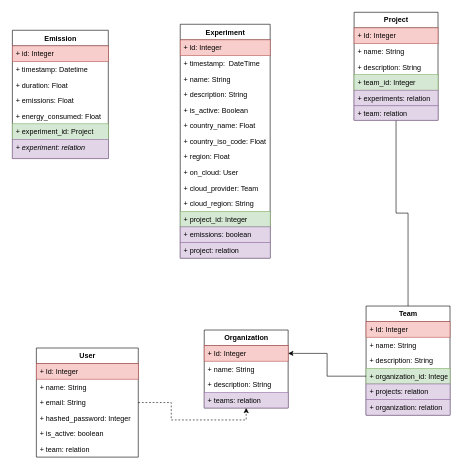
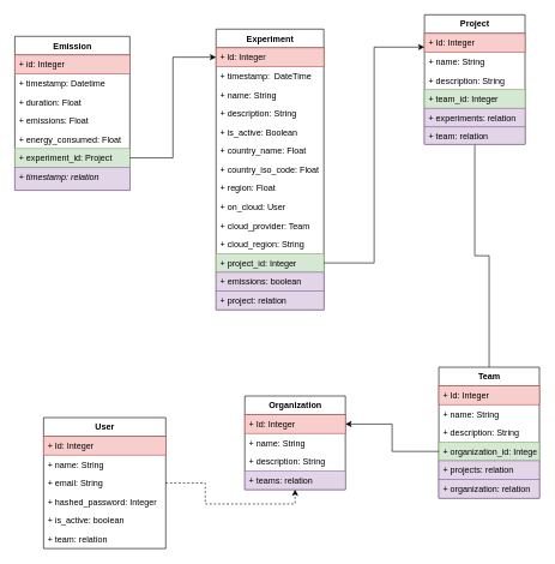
  <mxCell id="0" />
  <mxCell id="1" parent="0" />
  <mxCell id="2" value="Emission" style="swimlane;fontStyle=1;align=center;verticalAlign=top;childLayout=stackLayout;horizontal=1;startSize=26;horizontalStack=0;resizeParent=1;resizeParentMax=0;resizeLast=0;collapsible=1;marginBottom=0;html=1;" parent="1" vertex="1"><mxGeometry x="20" y="50" width="160" height="214" as="geometry" /></mxCell>
  <mxCell id="3" value="+ id: Integer&#10;" style="text;strokeColor=#b85450;fillColor=#f8cecc;align=left;verticalAlign=top;spacingLeft=4;spacingRight=4;overflow=hidden;rotatable=0;points=[[0,0.5],[1,0.5]];portConstraint=eastwest;" parent="2" vertex="1"><mxGeometry y="26" width="160" height="26" as="geometry" /></mxCell>
  <mxCell id="4" value="+ timestamp: Datetime&#10;" style="text;strokeColor=none;fillColor=none;align=left;verticalAlign=top;spacingLeft=4;spacingRight=4;overflow=hidden;rotatable=0;points=[[0,0.5],[1,0.5]];portConstraint=eastwest;" parent="2" vertex="1"><mxGeometry y="52" width="160" height="26" as="geometry" /></mxCell>
  <mxCell id="5" value="+ duration: Float&#10;" style="text;strokeColor=none;fillColor=none;align=left;verticalAlign=top;spacingLeft=4;spacingRight=4;overflow=hidden;rotatable=0;points=[[0,0.5],[1,0.5]];portConstraint=eastwest;" parent="2" vertex="1"><mxGeometry y="78" width="160" height="26" as="geometry" /></mxCell>
  <mxCell id="6" value="+ emissions: Float&#10;" style="text;strokeColor=none;fillColor=none;align=left;verticalAlign=top;spacingLeft=4;spacingRight=4;overflow=hidden;rotatable=0;points=[[0,0.5],[1,0.5]];portConstraint=eastwest;" parent="2" vertex="1"><mxGeometry y="104" width="160" height="26" as="geometry" /></mxCell>
  <mxCell id="7" value="+ energy_consumed: Float&#10;" style="text;strokeColor=none;fillColor=none;align=left;verticalAlign=top;spacingLeft=4;spacingRight=4;overflow=hidden;rotatable=0;points=[[0,0.5],[1,0.5]];portConstraint=eastwest;" parent="2" vertex="1"><mxGeometry y="130" width="160" height="26" as="geometry" /></mxCell>
  <mxCell id="8" value="+ experiment_id: Project&#10;" style="text;strokeColor=#82b366;fillColor=#d5e8d4;align=left;verticalAlign=top;spacingLeft=4;spacingRight=4;overflow=hidden;rotatable=0;points=[[0,0.5],[1,0.5]];portConstraint=eastwest;" parent="2" vertex="1"><mxGeometry y="156" width="160" height="26" as="geometry" /></mxCell>
- <mxCell id="9" value="+ experiment: relation&#10;" style="text;strokeColor=#9673a6;fillColor=#e1d5e7;align=left;verticalAlign=top;spacingLeft=4;spacingRight=4;overflow=hidden;rotatable=0;points=[[0,0.5],[1,0.5]];portConstraint=eastwest;fontStyle=2" parent="2" vertex="1"><mxGeometry y="182" width="160" height="32" as="geometry" /></mxCell>
+ <mxCell id="9" value="+ timestamp: relation&#10;" style="text;strokeColor=#9673a6;fillColor=#e1d5e7;align=left;verticalAlign=top;spacingLeft=4;spacingRight=4;overflow=hidden;rotatable=0;points=[[0,0.5],[1,0.5]];portConstraint=eastwest;fontStyle=2" parent="2" vertex="1"><mxGeometry y="182" width="160" height="32" as="geometry" /></mxCell>
  <mxCell id="10" value="Experiment" style="swimlane;fontStyle=1;align=center;verticalAlign=top;childLayout=stackLayout;horizontal=1;startSize=26;horizontalStack=0;resizeParent=1;resizeParentMax=0;resizeLast=0;collapsible=1;marginBottom=0;html=1;" parent="1" vertex="1"><mxGeometry x="300" y="40" width="150" height="390" as="geometry"><mxRectangle x="320" y="227" width="100" height="26" as="alternateBounds" /></mxGeometry></mxCell>
  <mxCell id="11" value="+ ld: Integer" style="text;strokeColor=#b85450;fillColor=#f8cecc;align=left;verticalAlign=top;spacingLeft=4;spacingRight=4;overflow=hidden;rotatable=0;points=[[0,0.5],[1,0.5]];portConstraint=eastwest;" parent="10" vertex="1"><mxGeometry y="26" width="150" height="26" as="geometry" /></mxCell>
  <mxCell id="12" value="+ timestamp:  DateTime" style="text;strokeColor=none;fillColor=none;align=left;verticalAlign=top;spacingLeft=4;spacingRight=4;overflow=hidden;rotatable=0;points=[[0,0.5],[1,0.5]];portConstraint=eastwest;" parent="10" vertex="1"><mxGeometry y="52" width="150" height="26" as="geometry" /></mxCell>
  <mxCell id="13" value="+ name: String" style="text;strokeColor=none;fillColor=none;align=left;verticalAlign=top;spacingLeft=4;spacingRight=4;overflow=hidden;rotatable=0;points=[[0,0.5],[1,0.5]];portConstraint=eastwest;" parent="10" vertex="1"><mxGeometry y="78" width="150" height="26" as="geometry" /></mxCell>
  <mxCell id="14" value="+ description: String" style="text;strokeColor=none;fillColor=none;align=left;verticalAlign=top;spacingLeft=4;spacingRight=4;overflow=hidden;rotatable=0;points=[[0,0.5],[1,0.5]];portConstraint=eastwest;" parent="10" vertex="1"><mxGeometry y="104" width="150" height="26" as="geometry" /></mxCell>
  <mxCell id="15" value="+ is_active: Boolean" style="text;strokeColor=none;fillColor=none;align=left;verticalAlign=top;spacingLeft=4;spacingRight=4;overflow=hidden;rotatable=0;points=[[0,0.5],[1,0.5]];portConstraint=eastwest;" parent="10" vertex="1"><mxGeometry y="130" width="150" height="26" as="geometry" /></mxCell>
  <mxCell id="16" value="+ country_name: Float" style="text;strokeColor=none;fillColor=none;align=left;verticalAlign=top;spacingLeft=4;spacingRight=4;overflow=hidden;rotatable=0;points=[[0,0.5],[1,0.5]];portConstraint=eastwest;" vertex="1" parent="10"><mxGeometry y="156" width="150" height="26" as="geometry" /></mxCell>
  <mxCell id="17" value="+ country_iso_code: Float" style="text;strokeColor=none;fillColor=none;align=left;verticalAlign=top;spacingLeft=4;spacingRight=4;overflow=hidden;rotatable=0;points=[[0,0.5],[1,0.5]];portConstraint=eastwest;" vertex="1" parent="10"><mxGeometry y="182" width="150" height="26" as="geometry" /></mxCell>
  <mxCell id="18" value="+ region: Float" style="text;strokeColor=none;fillColor=none;align=left;verticalAlign=top;spacingLeft=4;spacingRight=4;overflow=hidden;rotatable=0;points=[[0,0.5],[1,0.5]];portConstraint=eastwest;" vertex="1" parent="10"><mxGeometry y="208" width="150" height="26" as="geometry" /></mxCell>
  <mxCell id="19" value="+ on_cloud: User" style="text;strokeColor=none;fillColor=none;align=left;verticalAlign=top;spacingLeft=4;spacingRight=4;overflow=hidden;rotatable=0;points=[[0,0.5],[1,0.5]];portConstraint=eastwest;" vertex="1" parent="10"><mxGeometry y="234" width="150" height="26" as="geometry" /></mxCell>
  <mxCell id="20" value="+ cloud_provider: Team" style="text;strokeColor=none;fillColor=none;align=left;verticalAlign=top;spacingLeft=4;spacingRight=4;overflow=hidden;rotatable=0;points=[[0,0.5],[1,0.5]];portConstraint=eastwest;" vertex="1" parent="10"><mxGeometry y="260" width="150" height="26" as="geometry" /></mxCell>
  <mxCell id="21" value="+ cloud_region: String" style="text;strokeColor=none;fillColor=none;align=left;verticalAlign=top;spacingLeft=4;spacingRight=4;overflow=hidden;rotatable=0;points=[[0,0.5],[1,0.5]];portConstraint=eastwest;" vertex="1" parent="10"><mxGeometry y="286" width="150" height="26" as="geometry" /></mxCell>
  <mxCell id="22" value="+ project_id: Integer" style="text;strokeColor=#82b366;fillColor=#d5e8d4;align=left;verticalAlign=top;spacingLeft=4;spacingRight=4;overflow=hidden;rotatable=0;points=[[0,0.5],[1,0.5]];portConstraint=eastwest;" parent="10" vertex="1"><mxGeometry y="312" width="150" height="26" as="geometry" /></mxCell>
  <mxCell id="23" value="+ emissions: boolean" style="text;strokeColor=#9673a6;fillColor=#e1d5e7;align=left;verticalAlign=top;spacingLeft=4;spacingRight=4;overflow=hidden;rotatable=0;points=[[0,0.5],[1,0.5]];portConstraint=eastwest;" parent="10" vertex="1"><mxGeometry y="338" width="150" height="26" as="geometry" /></mxCell>
  <mxCell id="24" value="+ project: relation" style="text;strokeColor=#9673a6;fillColor=#e1d5e7;align=left;verticalAlign=top;spacingLeft=4;spacingRight=4;overflow=hidden;rotatable=0;points=[[0,0.5],[1,0.5]];portConstraint=eastwest;" parent="10" vertex="1"><mxGeometry y="364" width="150" height="26" as="geometry" /></mxCell>
  <mxCell id="25" style="edgeStyle=orthogonalEdgeStyle;rounded=0;orthogonalLoop=1;jettySize=auto;html=1;endArrow=none;" edge="1" parent="1" source="26" target="33"><mxGeometry relative="1" as="geometry" /></mxCell>
  <mxCell id="26" value="&lt;b&gt;Project&lt;/b&gt;" style="swimlane;fontStyle=0;childLayout=stackLayout;horizontal=1;startSize=26;fillColor=none;horizontalStack=0;resizeParent=1;resizeParentMax=0;resizeLast=0;collapsible=1;marginBottom=0;html=1;" parent="1" vertex="1"><mxGeometry x="590" y="20" width="140" height="180" as="geometry"><mxRectangle x="620" y="240" width="90" height="26" as="alternateBounds" /></mxGeometry></mxCell>
  <mxCell id="27" value="+ Id: Integer" style="text;strokeColor=#b85450;fillColor=#f8cecc;align=left;verticalAlign=top;spacingLeft=4;spacingRight=4;overflow=hidden;rotatable=0;points=[[0,0.5],[1,0.5]];portConstraint=eastwest;" parent="26" vertex="1"><mxGeometry y="26" width="140" height="26" as="geometry" /></mxCell>
  <mxCell id="28" value="+ name: String" style="text;strokeColor=none;fillColor=none;align=left;verticalAlign=top;spacingLeft=4;spacingRight=4;overflow=hidden;rotatable=0;points=[[0,0.5],[1,0.5]];portConstraint=eastwest;" parent="26" vertex="1"><mxGeometry y="52" width="140" height="26" as="geometry" /></mxCell>
  <mxCell id="29" value="+ description: String" style="text;strokeColor=none;fillColor=none;align=left;verticalAlign=top;spacingLeft=4;spacingRight=4;overflow=hidden;rotatable=0;points=[[0,0.5],[1,0.5]];portConstraint=eastwest;" parent="26" vertex="1"><mxGeometry y="78" width="140" height="26" as="geometry" /></mxCell>
  <mxCell id="30" value="+ team_id: Integer" style="text;strokeColor=#82b366;fillColor=#d5e8d4;align=left;verticalAlign=top;spacingLeft=4;spacingRight=4;overflow=hidden;rotatable=0;points=[[0,0.5],[1,0.5]];portConstraint=eastwest;" parent="26" vertex="1"><mxGeometry y="104" width="140" height="26" as="geometry" /></mxCell>
  <mxCell id="31" value="+ experiments: relation" style="text;strokeColor=#9673a6;fillColor=#e1d5e7;align=left;verticalAlign=top;spacingLeft=4;spacingRight=4;overflow=hidden;rotatable=0;points=[[0,0.5],[1,0.5]];portConstraint=eastwest;" parent="26" vertex="1"><mxGeometry y="130" width="140" height="26" as="geometry" /></mxCell>
  <mxCell id="32" value="+ team: relation" style="text;strokeColor=#9673a6;fillColor=#e1d5e7;align=left;verticalAlign=top;spacingLeft=4;spacingRight=4;overflow=hidden;rotatable=0;points=[[0,0.5],[1,0.5]];portConstraint=eastwest;" parent="26" vertex="1"><mxGeometry y="156" width="140" height="24" as="geometry" /></mxCell>
  <mxCell id="33" value="&lt;b&gt;Team&lt;/b&gt;" style="swimlane;fontStyle=0;childLayout=stackLayout;horizontal=1;startSize=26;fillColor=none;horizontalStack=0;resizeParent=1;resizeParentMax=0;resizeLast=0;collapsible=1;marginBottom=0;html=1;" parent="1" vertex="1"><mxGeometry x="610" y="510" width="140" height="182" as="geometry"><mxRectangle x="620" y="240" width="90" height="26" as="alternateBounds" /></mxGeometry></mxCell>
  <mxCell id="34" value="+ Id: Integer" style="text;strokeColor=#b85450;fillColor=#f8cecc;align=left;verticalAlign=top;spacingLeft=4;spacingRight=4;overflow=hidden;rotatable=0;points=[[0,0.5],[1,0.5]];portConstraint=eastwest;" parent="33" vertex="1"><mxGeometry y="26" width="140" height="26" as="geometry" /></mxCell>
  <mxCell id="35" value="+ name: String" style="text;strokeColor=none;fillColor=none;align=left;verticalAlign=top;spacingLeft=4;spacingRight=4;overflow=hidden;rotatable=0;points=[[0,0.5],[1,0.5]];portConstraint=eastwest;" parent="33" vertex="1"><mxGeometry y="52" width="140" height="26" as="geometry" /></mxCell>
  <mxCell id="36" value="+ description: String" style="text;strokeColor=none;fillColor=none;align=left;verticalAlign=top;spacingLeft=4;spacingRight=4;overflow=hidden;rotatable=0;points=[[0,0.5],[1,0.5]];portConstraint=eastwest;" parent="33" vertex="1"><mxGeometry y="78" width="140" height="26" as="geometry" /></mxCell>
  <mxCell id="37" value="+ organization_id: Integer" style="text;strokeColor=#82b366;fillColor=#d5e8d4;align=left;verticalAlign=top;spacingLeft=4;spacingRight=4;overflow=hidden;rotatable=0;points=[[0,0.5],[1,0.5]];portConstraint=eastwest;" parent="33" vertex="1"><mxGeometry y="104" width="140" height="26" as="geometry" /></mxCell>
  <mxCell id="38" value="+ projects: relation" style="text;strokeColor=#9673a6;fillColor=#e1d5e7;align=left;verticalAlign=top;spacingLeft=4;spacingRight=4;overflow=hidden;rotatable=0;points=[[0,0.5],[1,0.5]];portConstraint=eastwest;" parent="33" vertex="1"><mxGeometry y="130" width="140" height="26" as="geometry" /></mxCell>
  <mxCell id="39" value="+ organization: relation" style="text;strokeColor=#9673a6;fillColor=#e1d5e7;align=left;verticalAlign=top;spacingLeft=4;spacingRight=4;overflow=hidden;rotatable=0;points=[[0,0.5],[1,0.5]];portConstraint=eastwest;" parent="33" vertex="1"><mxGeometry y="156" width="140" height="26" as="geometry" /></mxCell>
  <mxCell id="40" value="&lt;b&gt;Organization&lt;/b&gt;" style="swimlane;fontStyle=0;childLayout=stackLayout;horizontal=1;startSize=26;fillColor=none;horizontalStack=0;resizeParent=1;resizeParentMax=0;resizeLast=0;collapsible=1;marginBottom=0;html=1;" parent="1" vertex="1"><mxGeometry x="340" y="550" width="140" height="130" as="geometry"><mxRectangle x="620" y="240" width="90" height="26" as="alternateBounds" /></mxGeometry></mxCell>
  <mxCell id="41" value="+ Id: Integer" style="text;strokeColor=#b85450;fillColor=#f8cecc;align=left;verticalAlign=top;spacingLeft=4;spacingRight=4;overflow=hidden;rotatable=0;points=[[0,0.5],[1,0.5]];portConstraint=eastwest;" parent="40" vertex="1"><mxGeometry y="26" width="140" height="26" as="geometry" /></mxCell>
  <mxCell id="42" value="+ name: String" style="text;strokeColor=none;fillColor=none;align=left;verticalAlign=top;spacingLeft=4;spacingRight=4;overflow=hidden;rotatable=0;points=[[0,0.5],[1,0.5]];portConstraint=eastwest;" parent="40" vertex="1"><mxGeometry y="52" width="140" height="26" as="geometry" /></mxCell>
  <mxCell id="43" value="+ description: String" style="text;strokeColor=none;fillColor=none;align=left;verticalAlign=top;spacingLeft=4;spacingRight=4;overflow=hidden;rotatable=0;points=[[0,0.5],[1,0.5]];portConstraint=eastwest;" parent="40" vertex="1"><mxGeometry y="78" width="140" height="26" as="geometry" /></mxCell>
  <mxCell id="44" value="+ teams: relation" style="text;strokeColor=#9673a6;fillColor=#e1d5e7;align=left;verticalAlign=top;spacingLeft=4;spacingRight=4;overflow=hidden;rotatable=0;points=[[0,0.5],[1,0.5]];portConstraint=eastwest;" parent="40" vertex="1"><mxGeometry y="104" width="140" height="26" as="geometry" /></mxCell>
  <mxCell id="45" style="edgeStyle=orthogonalEdgeStyle;rounded=0;orthogonalLoop=1;jettySize=auto;html=1;entryX=0.5;entryY=1;entryDx=0;entryDy=0;dashed=1;" edge="1" parent="1" source="46" target="40"><mxGeometry relative="1" as="geometry" /></mxCell>
  <mxCell id="46" value="&lt;b&gt;User&lt;/b&gt;" style="swimlane;fontStyle=0;childLayout=stackLayout;horizontal=1;startSize=26;fillColor=none;horizontalStack=0;resizeParent=1;resizeParentMax=0;resizeLast=0;collapsible=1;marginBottom=0;html=1;" parent="1" vertex="1"><mxGeometry x="60" y="580" width="170" height="182" as="geometry"><mxRectangle x="620" y="240" width="90" height="26" as="alternateBounds" /></mxGeometry></mxCell>
  <mxCell id="47" value="+ Id: Integer" style="text;strokeColor=#b85450;fillColor=#f8cecc;align=left;verticalAlign=top;spacingLeft=4;spacingRight=4;overflow=hidden;rotatable=0;points=[[0,0.5],[1,0.5]];portConstraint=eastwest;" parent="46" vertex="1"><mxGeometry y="26" width="170" height="26" as="geometry" /></mxCell>
  <mxCell id="48" value="+ name: String" style="text;strokeColor=none;fillColor=none;align=left;verticalAlign=top;spacingLeft=4;spacingRight=4;overflow=hidden;rotatable=0;points=[[0,0.5],[1,0.5]];portConstraint=eastwest;" parent="46" vertex="1"><mxGeometry y="52" width="170" height="26" as="geometry" /></mxCell>
  <mxCell id="49" value="+ email: String" style="text;strokeColor=none;fillColor=none;align=left;verticalAlign=top;spacingLeft=4;spacingRight=4;overflow=hidden;rotatable=0;points=[[0,0.5],[1,0.5]];portConstraint=eastwest;" parent="46" vertex="1"><mxGeometry y="78" width="170" height="26" as="geometry" /></mxCell>
  <mxCell id="50" value="+ hashed_password: Integer" style="text;strokeColor=none;fillColor=none;align=left;verticalAlign=top;spacingLeft=4;spacingRight=4;overflow=hidden;rotatable=0;points=[[0,0.5],[1,0.5]];portConstraint=eastwest;" parent="46" vertex="1"><mxGeometry y="104" width="170" height="26" as="geometry" /></mxCell>
  <mxCell id="51" value="+ is_active: boolean" style="text;strokeColor=none;fillColor=none;align=left;verticalAlign=top;spacingLeft=4;spacingRight=4;overflow=hidden;rotatable=0;points=[[0,0.5],[1,0.5]];portConstraint=eastwest;" parent="46" vertex="1"><mxGeometry y="130" width="170" height="26" as="geometry" /></mxCell>
  <mxCell id="52" value="+ team: relation" style="text;strokeColor=none;fillColor=none;align=left;verticalAlign=top;spacingLeft=4;spacingRight=4;overflow=hidden;rotatable=0;points=[[0,0.5],[1,0.5]];portConstraint=eastwest;" parent="46" vertex="1"><mxGeometry y="156" width="170" height="26" as="geometry" /></mxCell>
+ <mxCell id="53" style="edgeStyle=orthogonalEdgeStyle;rounded=0;orthogonalLoop=1;jettySize=auto;html=1;entryX=0;entryY=0.25;entryDx=0;entryDy=0;" parent="1" source="22" target="26" edge="1"><mxGeometry relative="1" as="geometry" /></mxCell>
+ <mxCell id="54" style="edgeStyle=orthogonalEdgeStyle;rounded=0;orthogonalLoop=1;jettySize=auto;html=1;entryX=0;entryY=0.5;entryDx=0;entryDy=0;" parent="1" source="8" target="11" edge="1"><mxGeometry relative="1" as="geometry" /></mxCell>
  <mxCell id="55" style="edgeStyle=orthogonalEdgeStyle;rounded=0;orthogonalLoop=1;jettySize=auto;html=1;" parent="1" source="37" target="41" edge="1"><mxGeometry relative="1" as="geometry" /></mxCell>
